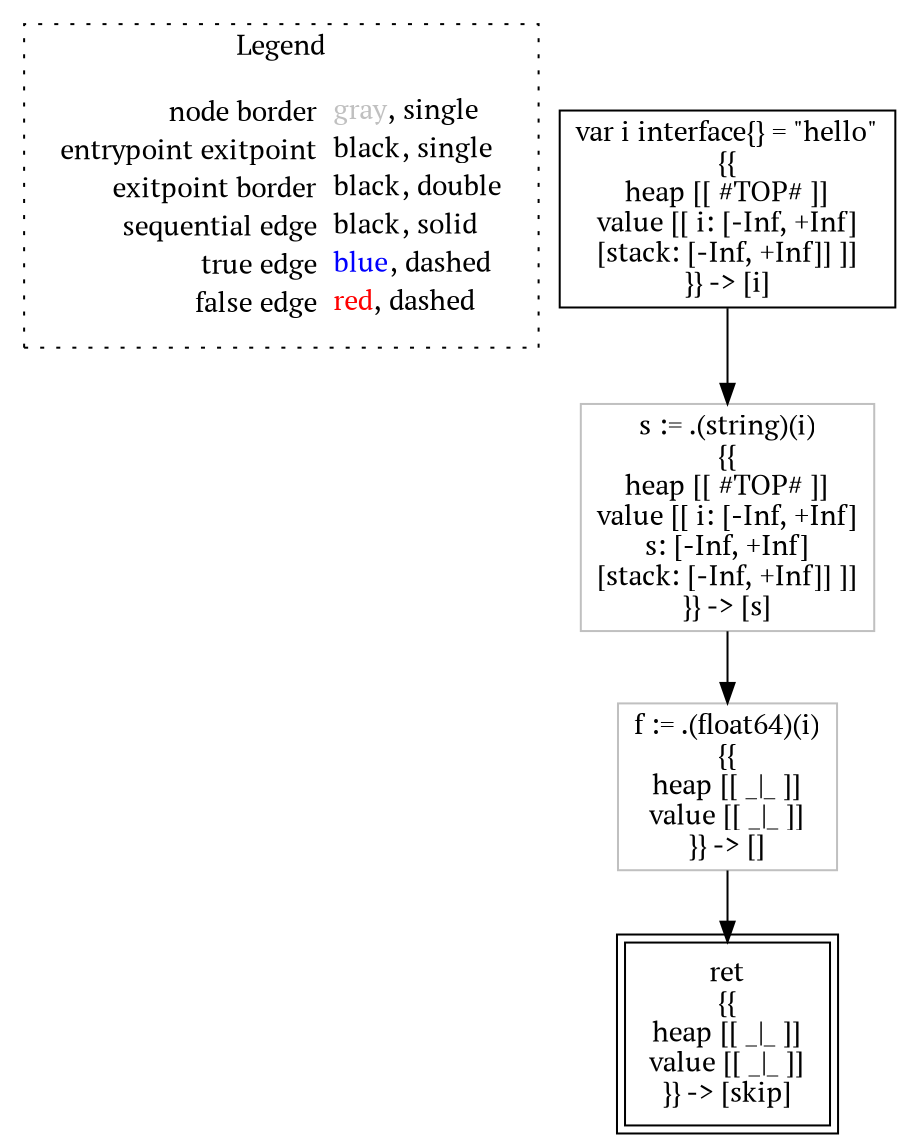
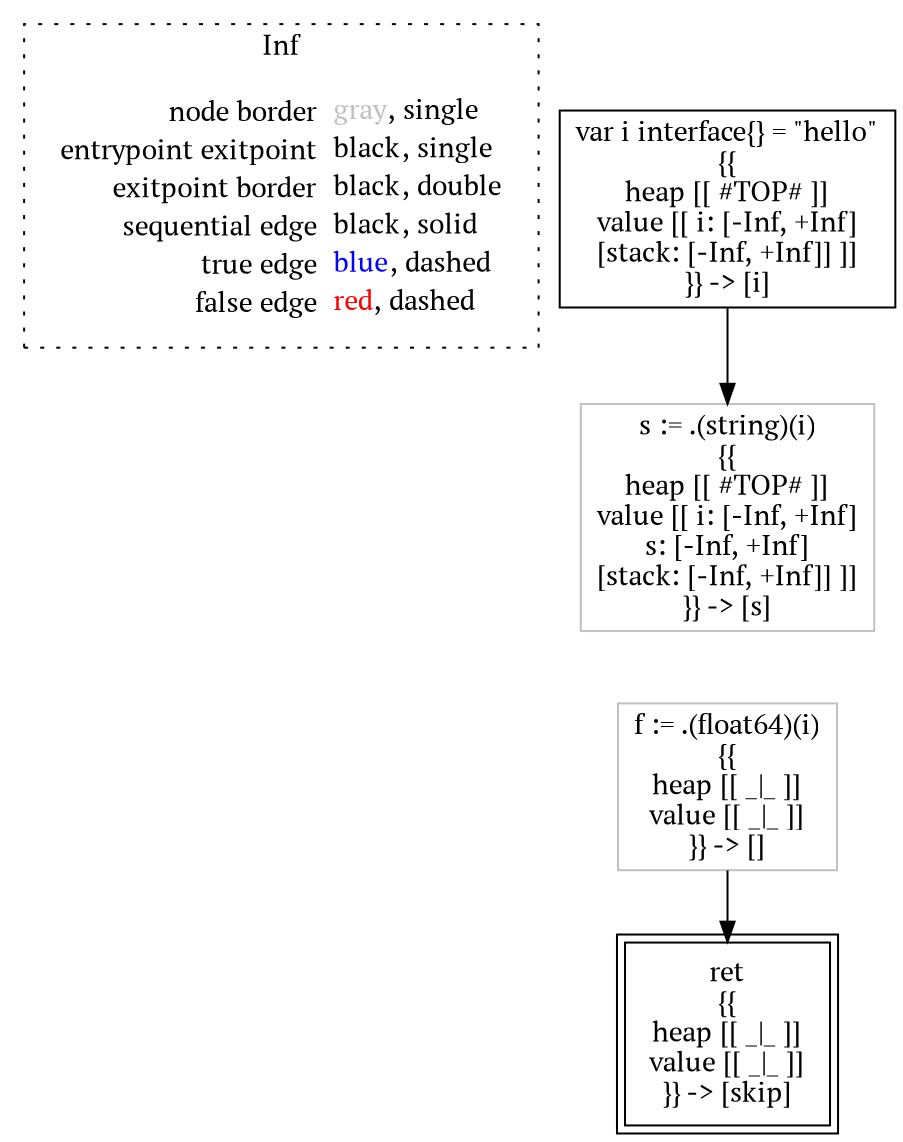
  digraph {
    fontname="PT Serif"
    node [fontname="PT Serif" shape=rect color=black]
    edge [color=black fontname="PT Serif"]
    n1 [label=<<table border="0" cellpadding="2" cellspacing="0" cellborder="0"><tr><td align="right">node border&nbsp;</td><td align="left"><font color="gray">gray</font>, single</td></tr><tr><td align="right">entrypoint exitpoint&nbsp;</td><td align="left"><font color="black">black</font>, single</td></tr><tr><td align="right">exitpoint border&nbsp;</td><td align="left"><font color="black">black</font>, double</td></tr><tr><td align="right">sequential edge&nbsp;</td><td align="left"><font color="black">black</font>, solid</td></tr><tr><td align="right">true edge&nbsp;</td><td align="left"><font color="blue">blue</font>, dashed</td></tr><tr><td align="right">false edge&nbsp;</td><td align="left"><font color="red">red</font>, dashed</td></tr></table>> shape=plaintext color=""]
    n2 [label=<var i interface{} = &quot;hello&quot;<BR/>{{<BR/>heap [[ #TOP# ]]<BR/>value [[ i: [-Inf, +Inf]<BR/>[stack: [-Inf, +Inf]] ]]<BR/>}} -&gt; [i]>]
    n3 [color=gray label=<s := .(string)(i)<BR/>{{<BR/>heap [[ #TOP# ]]<BR/>value [[ i: [-Inf, +Inf]<BR/>s: [-Inf, +Inf]<BR/>[stack: [-Inf, +Inf]] ]]<BR/>}} -&gt; [s]>]
    n4 [color=gray label=<f := .(float64)(i)<BR/>{{<BR/>heap [[ _|_ ]]<BR/>value [[ _|_ ]]<BR/>}} -&gt; []>]
    n5 [label=<ret<BR/>{{<BR/>heap [[ _|_ ]]<BR/>value [[ _|_ ]]<BR/>}} -&gt; [skip]> peripheries=2]
    subgraph cluster_1 {
-     label=Legend
+     label=Inf
      style=dotted
      n1
    }
    n2 -> n3
-   n3 -> n4
    n4 -> n5
  }
